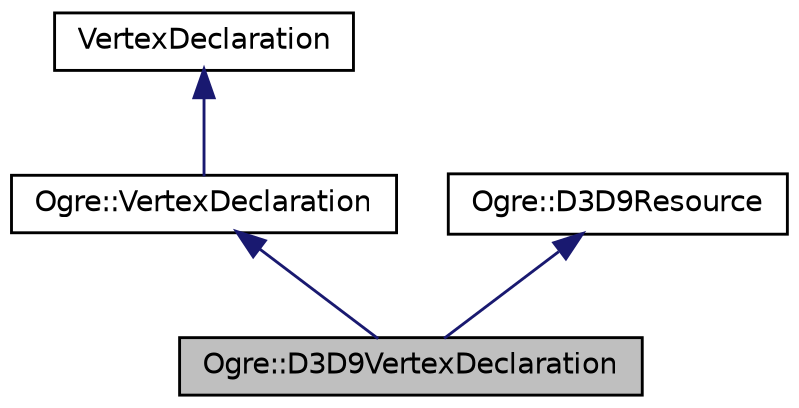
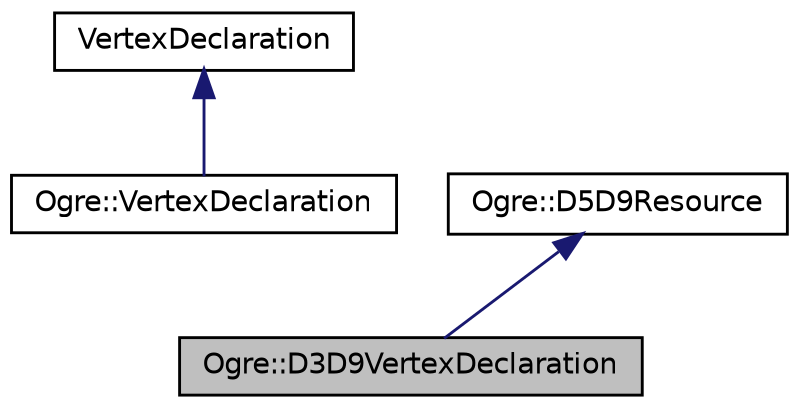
  digraph {
    node [color=black fontname=Helvetica fontsize=10 shape=record]
    edge [color=midnightblue dir=back fontname=Helvetica fontsize=10 labelfontname=Helvetica labelfontsize=10 style=solid]
    n1 [fillcolor=grey75 fontcolor=black height=0.2 label="Ogre::D3D9VertexDeclaration" style=filled width=0.4]
    n2 [height=0.2 label="Ogre::VertexDeclaration" width=0.4]
    n3 [height=0.2 label=VertexDeclaration width=0.4]
-   n4 [height=0.2 label="Ogre::D3D9Resource" width=0.4]
-   n2 -> n1
+   n4 [height=0.2 label="Ogre::D5D9Resource" width=0.4]
    n3 -> n2
    n4 -> n1
  }
